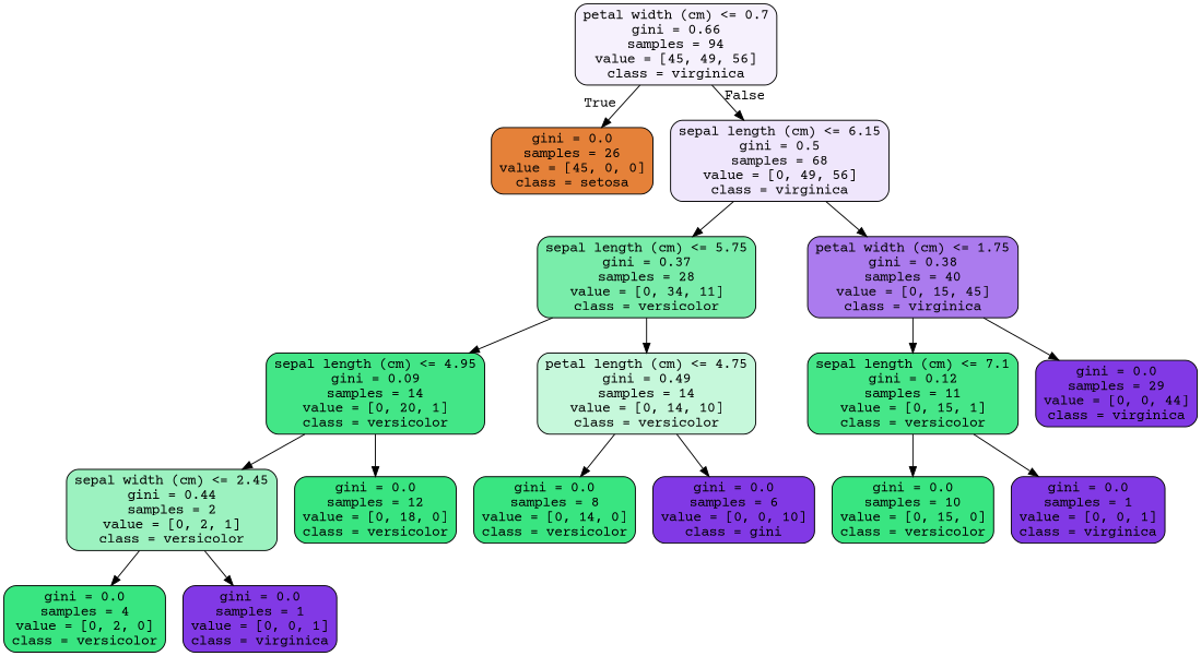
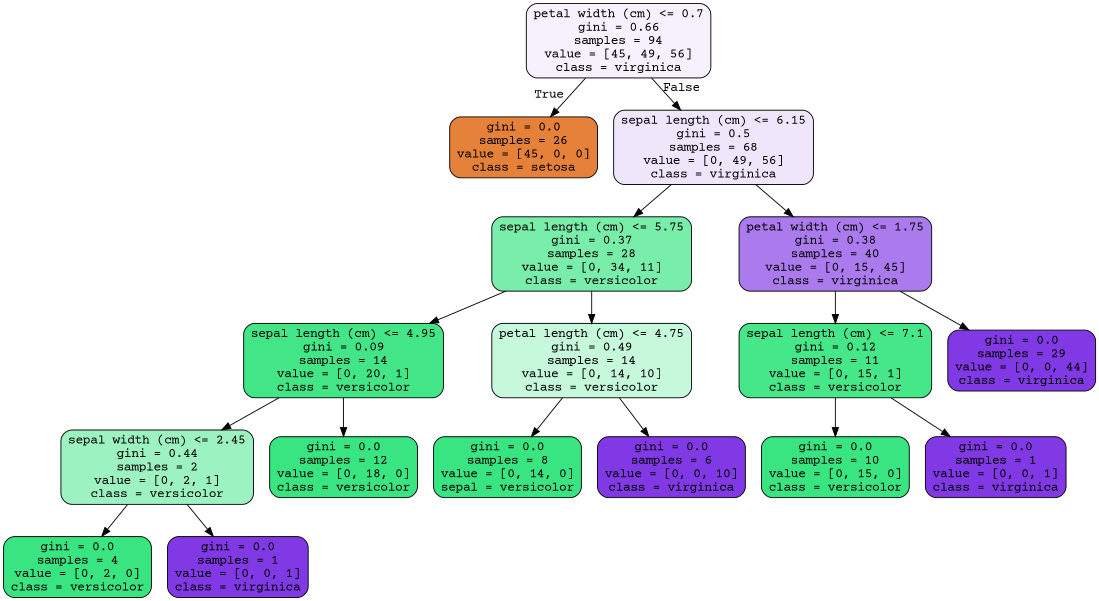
  digraph {
    fontname="Courier Prime"
    node [color=black fillcolor="#8139e5" fontname="Courier Prime" shape=box style="filled, rounded"]
    edge [fontname="Courier Prime"]
    n1 [fillcolor="#f6f1fd" label="petal width (cm) <= 0.7\ngini = 0.66\nsamples = 94\nvalue = [45, 49, 56]\nclass = virginica"]
    n2 [fillcolor="#e58139" label="gini = 0.0\nsamples = 26\nvalue = [45, 0, 0]\nclass = setosa"]
    n3 [fillcolor="#efe6fc" label="sepal length (cm) <= 6.15\ngini = 0.5\nsamples = 68\nvalue = [0, 49, 56]\nclass = virginica"]
    n4 [fillcolor="#79edaa" label="sepal length (cm) <= 5.75\ngini = 0.37\nsamples = 28\nvalue = [0, 34, 11]\nclass = versicolor"]
    n5 [fillcolor="#ab7bee" label="petal width (cm) <= 1.75\ngini = 0.38\nsamples = 40\nvalue = [0, 15, 45]\nclass = virginica"]
    n6 [fillcolor="#43e687" label="sepal length (cm) <= 4.95\ngini = 0.09\nsamples = 14\nvalue = [0, 20, 1]\nclass = versicolor"]
    n7 [fillcolor="#c6f8db" label="petal length (cm) <= 4.75\ngini = 0.49\nsamples = 14\nvalue = [0, 14, 10]\nclass = versicolor"]
    n8 [fillcolor="#46e789" label="sepal length (cm) <= 7.1\ngini = 0.12\nsamples = 11\nvalue = [0, 15, 1]\nclass = versicolor"]
    n9 [label="gini = 0.0\nsamples = 29\nvalue = [0, 0, 44]\nclass = virginica"]
    n10 [fillcolor="#9cf2c0" label="sepal width (cm) <= 2.45\ngini = 0.44\nsamples = 2\nvalue = [0, 2, 1]\nclass = versicolor"]
    n11 [fillcolor="#39e581" label="gini = 0.0\nsamples = 12\nvalue = [0, 18, 0]\nclass = versicolor"]
-   n12 [fillcolor="#39e581" label="gini = 0.0\nsamples = 8\nvalue = [0, 14, 0]\nclass = versicolor"]
-   n13 [label="gini = 0.0\nsamples = 6\nvalue = [0, 0, 10]\nclass = gini"]
+   n12 [fillcolor="#39e581" label="gini = 0.0\nsamples = 8\nvalue = [0, 14, 0]\nsepal = versicolor"]
+   n13 [label="gini = 0.0\nsamples = 6\nvalue = [0, 0, 10]\nclass = virginica"]
    n14 [fillcolor="#39e581" label="gini = 0.0\nsamples = 4\nvalue = [0, 2, 0]\nclass = versicolor"]
    n15 [label="gini = 0.0\nsamples = 1\nvalue = [0, 0, 1]\nclass = virginica"]
    n16 [fillcolor="#39e581" label="gini = 0.0\nsamples = 10\nvalue = [0, 15, 0]\nclass = versicolor"]
    n17 [label="gini = 0.0\nsamples = 1\nvalue = [0, 0, 1]\nclass = virginica"]
    n1 -> n2 [headlabel=True labelangle=45 labeldistance=2.5]
    n1 -> n3 [headlabel=False labelangle=-45 labeldistance=2.5]
    n3 -> n4
    n3 -> n5
    n4 -> n6
    n4 -> n7
    n5 -> n8
    n5 -> n9
    n6 -> n10
    n6 -> n11
    n7 -> n12
    n7 -> n13
    n8 -> n16
    n8 -> n17
    n10 -> n14
    n10 -> n15
  }
